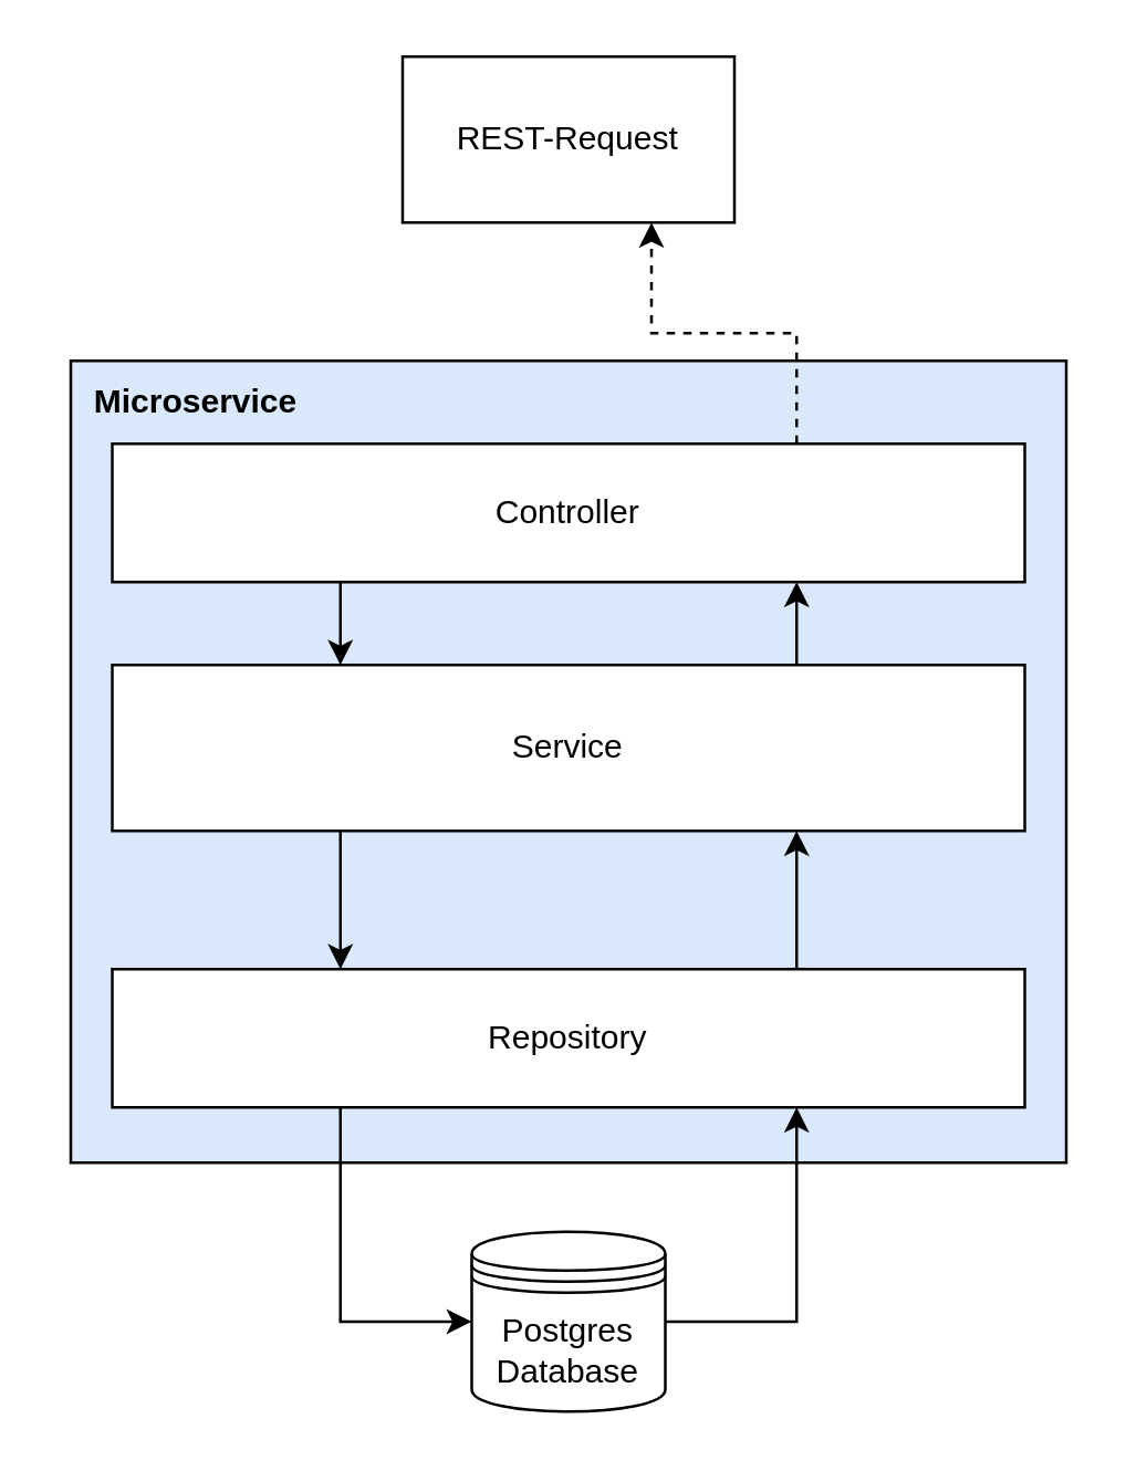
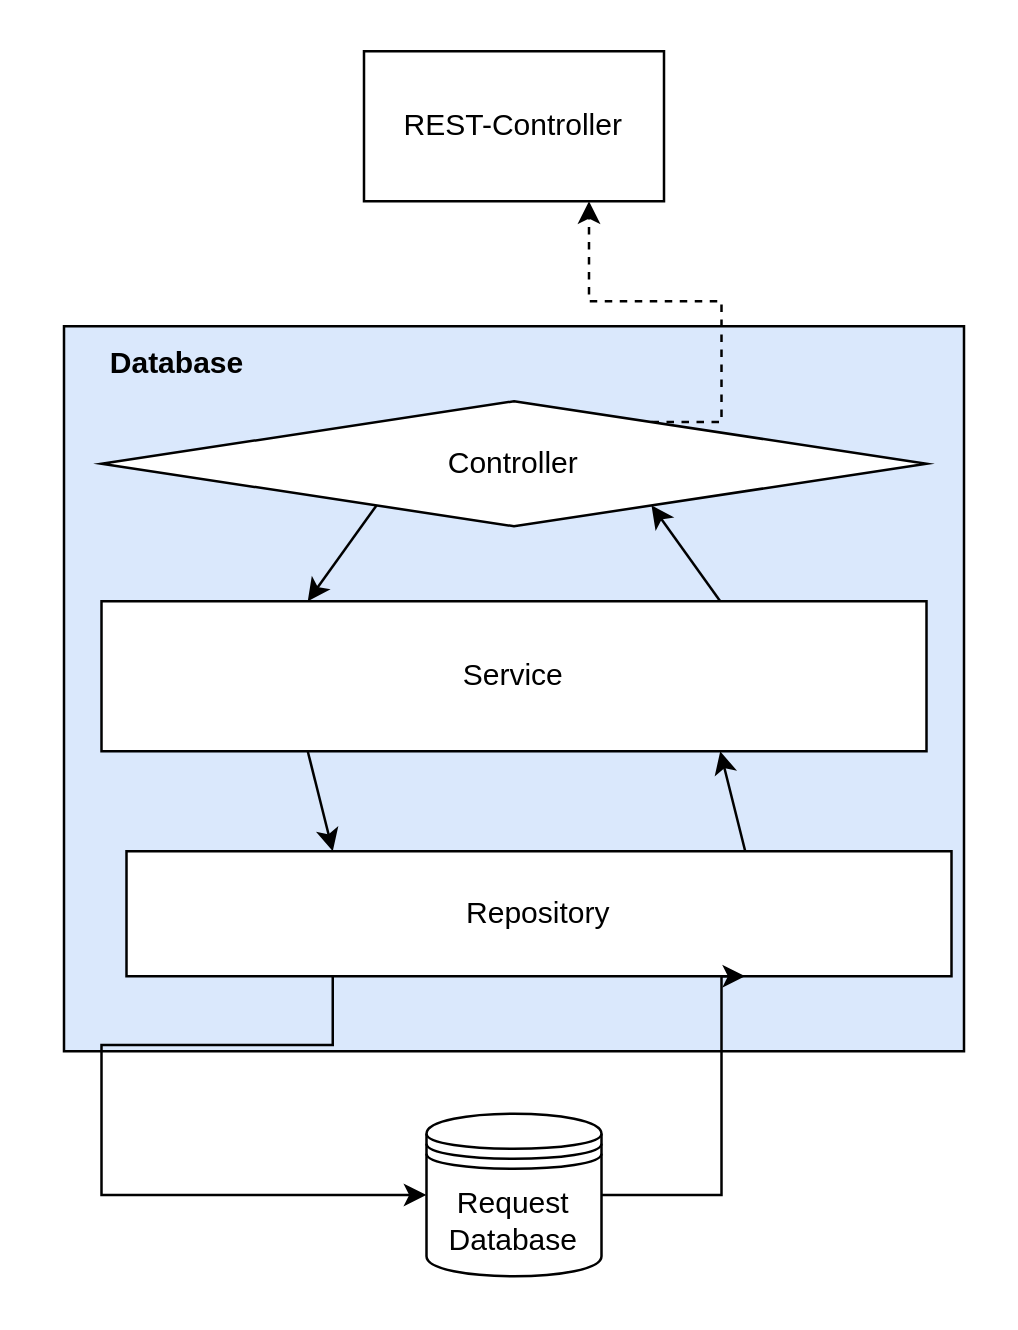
  <mxCell id="0" />
  <mxCell id="1" parent="0" />
  <mxCell id="2" value="" style="rounded=0;whiteSpace=wrap;html=1;fillColor=#dae8fc;strokeColor=default;" vertex="1" parent="1"><mxGeometry x="25" y="130" width="360" height="290" as="geometry" /></mxCell>
- <mxCell id="3" value="REST-Request" style="rounded=0;whiteSpace=wrap;html=1;" vertex="1" parent="1"><mxGeometry x="145" y="20" width="120" height="60" as="geometry" /></mxCell>
+ <mxCell id="3" value="REST-Controller" style="rounded=0;whiteSpace=wrap;html=1;" vertex="1" parent="1"><mxGeometry x="145" y="20" width="120" height="60" as="geometry" /></mxCell>
  <mxCell id="4" style="edgeStyle=none;html=1;exitX=0.25;exitY=1;exitDx=0;exitDy=0;entryX=0.25;entryY=0;entryDx=0;entryDy=0;" edge="1" parent="1" source="6" target="9"><mxGeometry relative="1" as="geometry" /></mxCell>
  <mxCell id="5" style="html=1;exitX=0.75;exitY=0;exitDx=0;exitDy=0;entryX=0.75;entryY=1;entryDx=0;entryDy=0;rounded=0;edgeStyle=orthogonalEdgeStyle;dashed=1;" edge="1" parent="1" source="6" target="3"><mxGeometry relative="1" as="geometry"><mxPoint x="205" y="100" as="targetPoint" /><Array as="points"><mxPoint x="288" y="120" /><mxPoint x="235" y="120" /></Array></mxGeometry></mxCell>
- <mxCell id="6" value="Controller" style="rounded=0;whiteSpace=wrap;html=1;" vertex="1" parent="1"><mxGeometry x="40" y="160" width="330" height="50" as="geometry" /></mxCell>
+ <mxCell id="6" value="Controller" style="rhombus;whiteSpace=wrap;html=1;" vertex="1" parent="1"><mxGeometry x="40" y="160" width="330" height="50" as="geometry" /></mxCell>
  <mxCell id="7" style="edgeStyle=none;html=1;exitX=0.25;exitY=1;exitDx=0;exitDy=0;entryX=0.25;entryY=0;entryDx=0;entryDy=0;" edge="1" parent="1" source="9" target="12"><mxGeometry relative="1" as="geometry" /></mxCell>
  <mxCell id="8" style="edgeStyle=none;html=1;exitX=0.75;exitY=0;exitDx=0;exitDy=0;entryX=0.75;entryY=1;entryDx=0;entryDy=0;" edge="1" parent="1" source="9" target="6"><mxGeometry relative="1" as="geometry" /></mxCell>
  <mxCell id="9" value="Service" style="rounded=0;whiteSpace=wrap;html=1;" vertex="1" parent="1"><mxGeometry x="40" y="240" width="330" height="60" as="geometry" /></mxCell>
  <mxCell id="10" style="edgeStyle=none;html=1;exitX=0.75;exitY=0;exitDx=0;exitDy=0;entryX=0.75;entryY=1;entryDx=0;entryDy=0;" edge="1" parent="1" source="12" target="9"><mxGeometry relative="1" as="geometry" /></mxCell>
  <mxCell id="11" style="edgeStyle=orthogonalEdgeStyle;rounded=0;html=1;exitX=0.25;exitY=1;exitDx=0;exitDy=0;entryX=0;entryY=0.5;entryDx=0;entryDy=0;" edge="1" parent="1" source="12" target="14"><mxGeometry relative="1" as="geometry" /></mxCell>
- <mxCell id="12" value="Repository" style="rounded=0;whiteSpace=wrap;html=1;" vertex="1" parent="1"><mxGeometry x="40" y="350" width="330" height="50" as="geometry" /></mxCell>
+ <mxCell id="12" value="Repository" style="rounded=0;whiteSpace=wrap;html=1;" vertex="1" parent="1"><mxGeometry x="50" y="340" width="330" height="50" as="geometry" /></mxCell>
  <mxCell id="13" style="edgeStyle=orthogonalEdgeStyle;rounded=0;html=1;entryX=0.75;entryY=1;entryDx=0;entryDy=0;" edge="1" parent="1" source="14" target="12"><mxGeometry relative="1" as="geometry"><Array as="points"><mxPoint x="288" y="478" /></Array></mxGeometry></mxCell>
- <mxCell id="14" value="Postgres Database" style="shape=datastore;whiteSpace=wrap;html=1;" vertex="1" parent="1"><mxGeometry x="170" y="445" width="70" height="65" as="geometry" /></mxCell>
- <mxCell id="15" value="&lt;b&gt;Microservice&lt;/b&gt;" style="text;html=1;align=center;verticalAlign=middle;resizable=0;points=[];autosize=1;strokeColor=none;fillColor=none;" vertex="1" parent="1"><mxGeometry x="20" y="130" width="100" height="30" as="geometry" /></mxCell>
+ <mxCell id="14" value="Request Database" style="shape=datastore;whiteSpace=wrap;html=1;" vertex="1" parent="1"><mxGeometry x="170" y="445" width="70" height="65" as="geometry" /></mxCell>
+ <mxCell id="15" value="&lt;b&gt;Database&lt;/b&gt;" style="text;html=1;align=center;verticalAlign=middle;resizable=0;points=[];autosize=1;strokeColor=none;fillColor=none;" vertex="1" parent="1"><mxGeometry x="20" y="130" width="100" height="30" as="geometry" /></mxCell>
